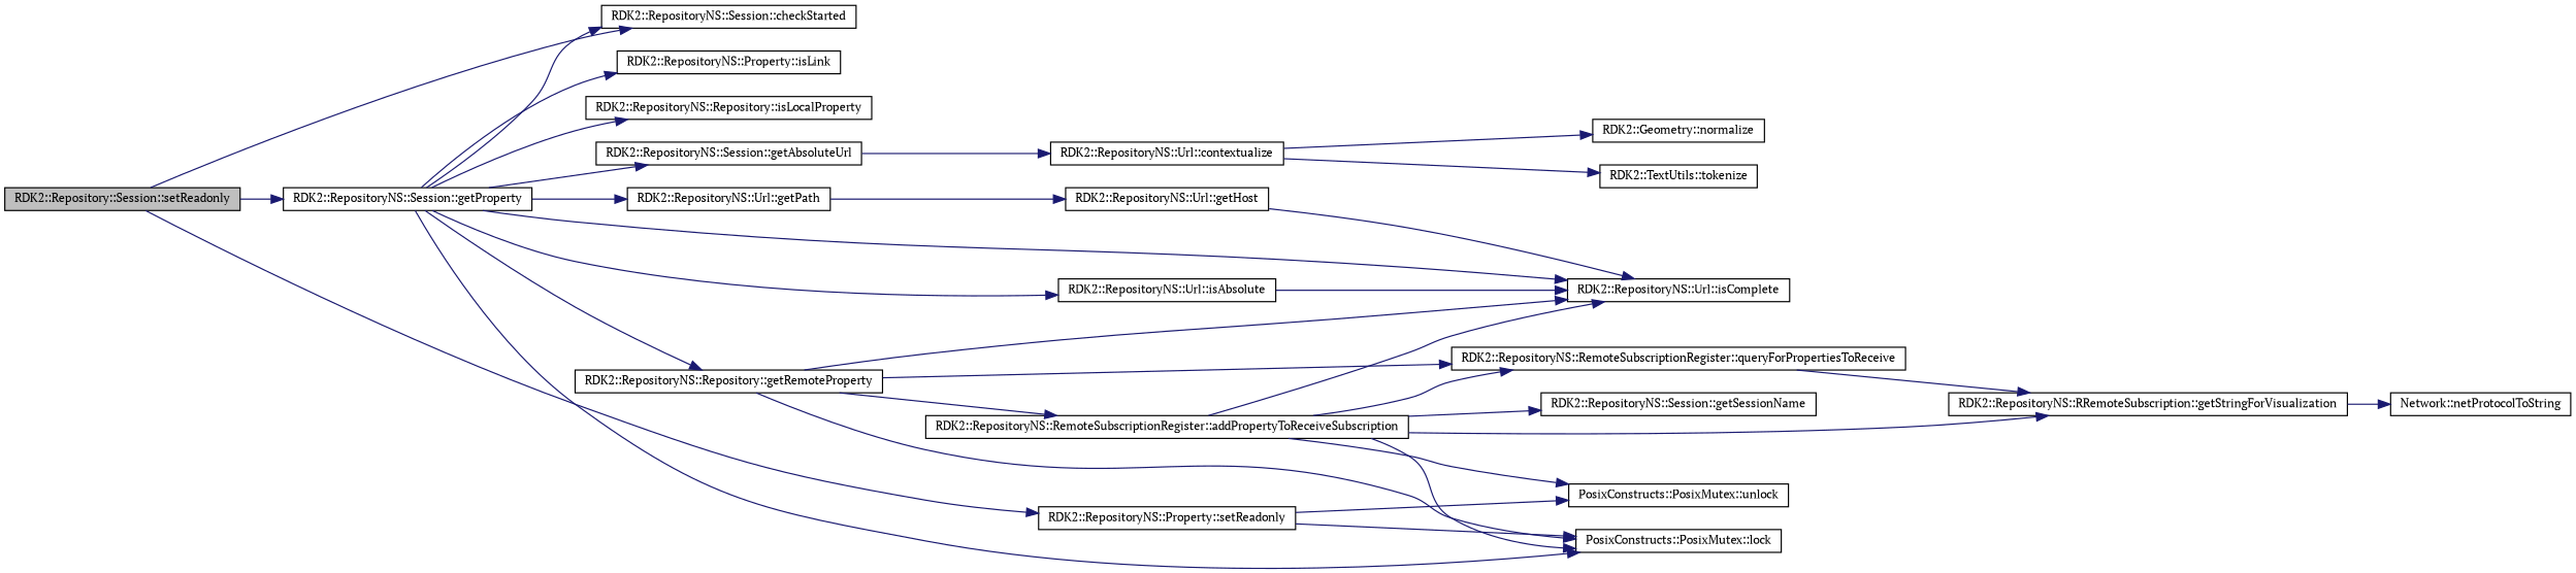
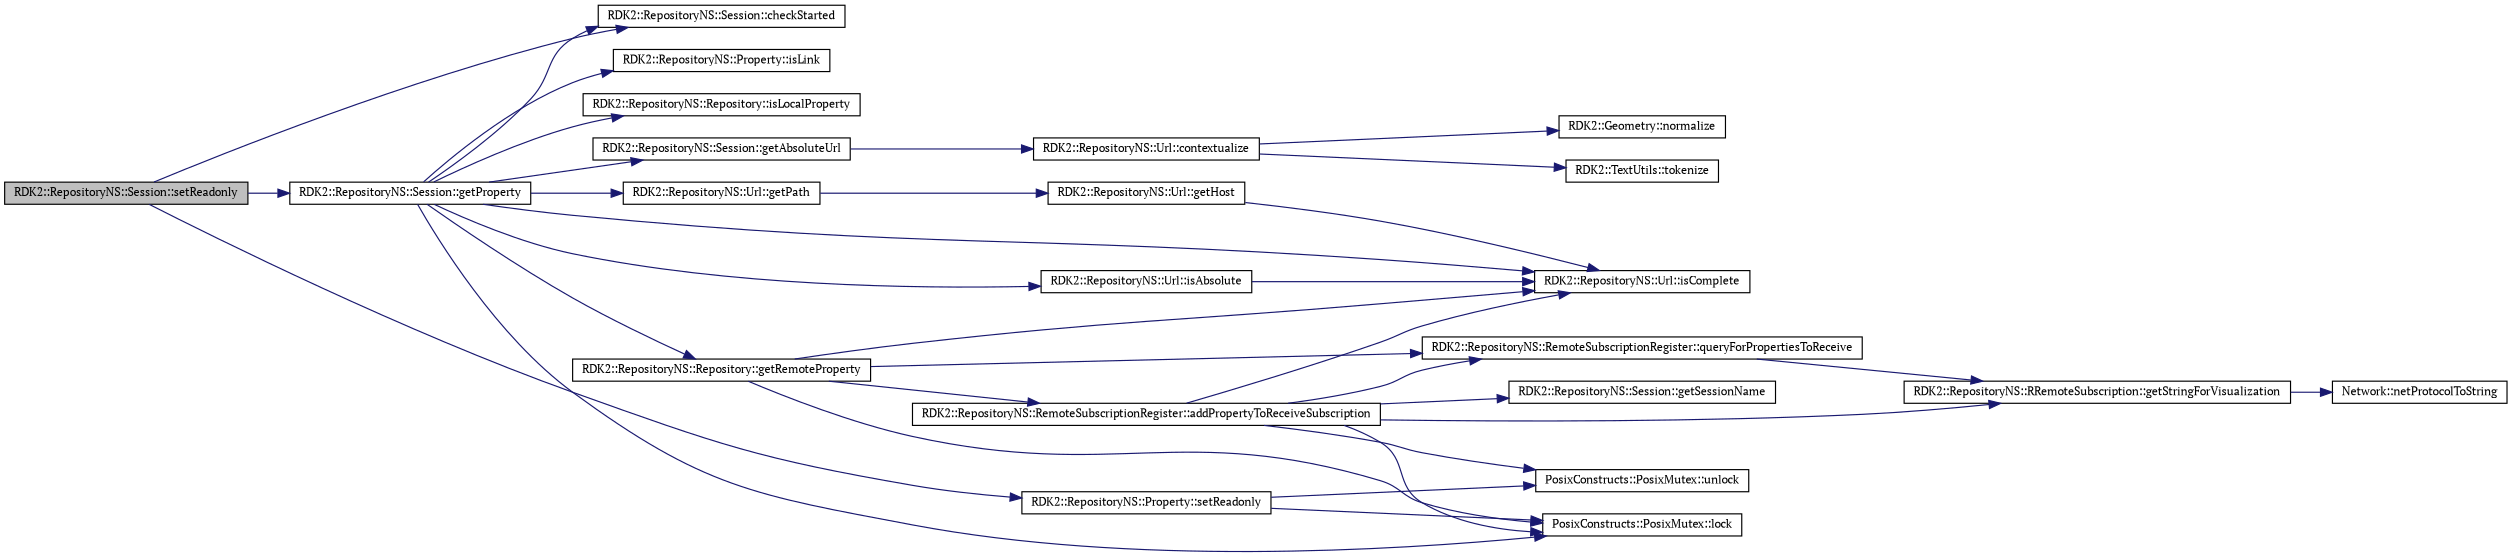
  digraph {
    fontname="PT Serif"
    rankdir=LR
    node [color=black fillcolor=white fontname="PT Serif" fontsize=10 shape=record style=filled]
    edge [color=midnightblue fontname="PT Serif" fontsize=10 labelfontname="FreeSans.ttf" labelfontsize=10 style=solid]
-   n1 [fillcolor=grey75 fontcolor=black height=0.2 label="RDK2::Repository::Session::setReadonly" width=0.4]
+   n1 [fillcolor=grey75 fontcolor=black height=0.2 label="RDK2::RepositoryNS::Session::setReadonly" width=0.4]
    n2 [height=0.2 label="RDK2::RepositoryNS::Session::checkStarted" width=0.4]
    n3 [height=0.2 label="RDK2::RepositoryNS::Session::getProperty" width=0.4]
    n4 [height=0.2 label="RDK2::RepositoryNS::Property::setReadonly" width=0.4]
    n5 [height=0.2 label="RDK2::RepositoryNS::Session::getAbsoluteUrl" width=0.4]
    n6 [height=0.2 label="RDK2::RepositoryNS::Url::getPath" width=0.4]
    n7 [height=0.2 label="RDK2::RepositoryNS::Url::isComplete" width=0.4]
    n8 [height=0.2 label="RDK2::RepositoryNS::Repository::getRemoteProperty" width=0.4]
    n9 [height=0.2 label="PosixConstructs::PosixMutex::lock" width=0.4]
    n10 [height=0.2 label="RDK2::RepositoryNS::Url::isAbsolute" width=0.4]
    n11 [height=0.2 label="RDK2::RepositoryNS::Property::isLink" width=0.4]
    n12 [height=0.2 label="RDK2::RepositoryNS::Repository::isLocalProperty" width=0.4]
    n13 [height=0.2 label="PosixConstructs::PosixMutex::unlock" width=0.4]
    n14 [height=0.2 label="RDK2::RepositoryNS::Url::contextualize" width=0.4]
    n15 [height=0.2 label="RDK2::RepositoryNS::Url::getHost" width=0.4]
    n16 [height=0.2 label="RDK2::RepositoryNS::RemoteSubscriptionRegister::addPropertyToReceiveSubscription" width=0.4]
    n17 [height=0.2 label="RDK2::RepositoryNS::RemoteSubscriptionRegister::queryForPropertiesToReceive" width=0.4]
    n18 [height=0.2 label="RDK2::Geometry::normalize" width=0.4]
    n19 [height=0.2 label="RDK2::TextUtils::tokenize" width=0.4]
    n20 [height=0.2 label="RDK2::RepositoryNS::Session::getSessionName" width=0.4]
    n21 [height=0.2 label="RDK2::RepositoryNS::RRemoteSubscription::getStringForVisualization" width=0.4]
    n22 [height=0.2 label="Network::netProtocolToString" width=0.4]
    n1 -> n2
    n1 -> n3
    n1 -> n4
    n3 -> n2
    n3 -> n5
    n3 -> n6
    n3 -> n7
    n3 -> n8
    n3 -> n9
    n3 -> n10
    n3 -> n11
    n3 -> n12
    n4 -> n9
    n4 -> n13
    n5 -> n14
    n6 -> n15
    n8 -> n7
    n8 -> n9
    n8 -> n16
    n8 -> n17
    n10 -> n7
    n14 -> n18
    n14 -> n19
    n15 -> n7
    n16 -> n7
    n16 -> n9
    n16 -> n13
    n16 -> n17
    n16 -> n20
    n16 -> n21
    n17 -> n21
    n21 -> n22
  }
